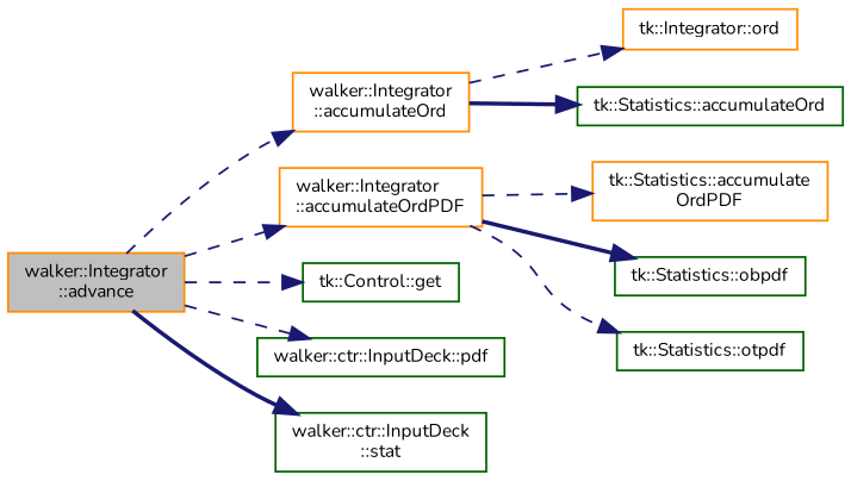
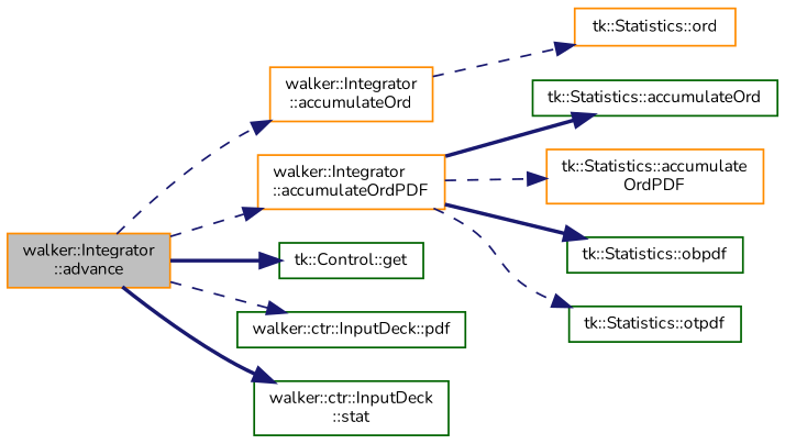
  digraph {
    fontname=Nunito
    rankdir=LR
    node [color=darkgreen fontname=Nunito fontsize=9 shape=record]
    edge [color=midnightblue fontname=Nunito fontsize=9 labelfontname="sans-serif" labelfontsize=9 style=dashed]
    n1 [color=darkorange fillcolor=grey75 fontcolor=black height=0.2 label="walker::Integrator\l::advance" style=filled width=0.4]
    n2 [color=darkorange height=0.2 label="walker::Integrator\l::accumulateOrd" width=0.4]
    n3 [color=darkorange height=0.2 label="walker::Integrator\l::accumulateOrdPDF" width=0.4]
    n4 [height=0.2 label="tk::Control::get" width=0.4]
    n5 [height=0.2 label="walker::ctr::InputDeck::pdf" width=0.4]
    n6 [height=0.2 label="walker::ctr::InputDeck\l::stat" width=0.4]
    n7 [height=0.2 label="tk::Statistics::accumulateOrd" width=0.4]
-   n8 [color=darkorange height=0.2 label="tk::Integrator::ord" width=0.4]
+   n8 [color=darkorange height=0.2 label="tk::Statistics::ord" width=0.4]
    n9 [color=darkorange height=0.2 label="tk::Statistics::accumulate\lOrdPDF" width=0.4]
    n10 [height=0.2 label="tk::Statistics::obpdf" width=0.4]
    n11 [height=0.2 label="tk::Statistics::otpdf" width=0.4]
    n1 -> n2
    n1 -> n3
-   n1 -> n4
+   n1 -> n4 [style=bold]
    n1 -> n5
    n1 -> n6 [style=bold]
-   n2 -> n7 [style=bold]
+   n3 -> n7 [style=bold]
    n2 -> n8
    n3 -> n9
    n3 -> n10 [style=bold]
    n3 -> n11
  }
